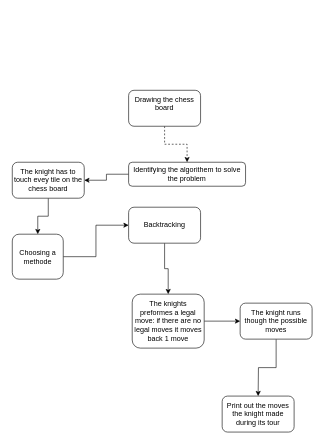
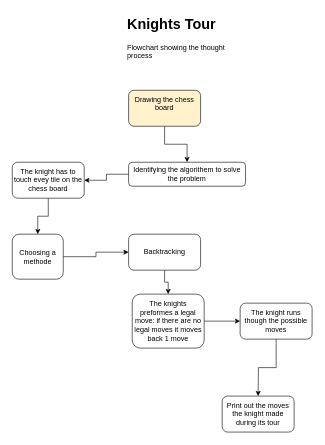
  <mxCell id="0" />
  <mxCell id="1" parent="0" />
- <mxCell id="3" style="edgeStyle=orthogonalEdgeStyle;rounded=0;orthogonalLoop=1;jettySize=auto;html=1;dashed=1;" edge="1" parent="1" source="4" target="6"><mxGeometry relative="1" as="geometry" /></mxCell>
- <mxCell id="4" value="Drawing the chess board&lt;div&gt;&amp;nbsp;&lt;/div&gt;" style="rounded=1;whiteSpace=wrap;html=1;" vertex="1" parent="1"><mxGeometry x="214" y="150" width="120" height="60" as="geometry" /></mxCell>
+ <mxCell id="2" value="&lt;h1 style=&quot;margin-top: 0px;&quot;&gt;Knights Tour&lt;/h1&gt;&lt;p&gt;Flowchart showing the thought process&lt;/p&gt;&lt;p&gt;&lt;br&gt;&lt;/p&gt;" style="text;html=1;whiteSpace=wrap;overflow=hidden;rounded=0;" vertex="1" parent="1"><mxGeometry x="210" y="20" width="180" height="120" as="geometry" /></mxCell>
+ <mxCell id="3" style="edgeStyle=orthogonalEdgeStyle;rounded=0;orthogonalLoop=1;jettySize=auto;html=1;" edge="1" parent="1" source="4" target="6"><mxGeometry relative="1" as="geometry" /></mxCell>
+ <mxCell id="4" value="Drawing the chess board&lt;div&gt;&amp;nbsp;&lt;/div&gt;" style="rounded=1;whiteSpace=wrap;html=1;fillColor=#fff2cc;" vertex="1" parent="1"><mxGeometry x="214" y="150" width="120" height="60" as="geometry" /></mxCell>
  <mxCell id="5" style="edgeStyle=orthogonalEdgeStyle;rounded=0;orthogonalLoop=1;jettySize=auto;html=1;" edge="1" parent="1" source="6" target="8"><mxGeometry relative="1" as="geometry" /></mxCell>
  <mxCell id="6" value="Identifying the algorithem to solve the problem" style="rounded=1;whiteSpace=wrap;html=1;" vertex="1" parent="1"><mxGeometry x="214" y="270" width="195" height="40" as="geometry" /></mxCell>
  <mxCell id="7" style="edgeStyle=orthogonalEdgeStyle;rounded=0;orthogonalLoop=1;jettySize=auto;html=1;entryX=0.5;entryY=0;entryDx=0;entryDy=0;" edge="1" parent="1" source="8" target="10"><mxGeometry relative="1" as="geometry" /></mxCell>
  <mxCell id="8" value="The knight has to touch evey tile on the chess board" style="rounded=1;whiteSpace=wrap;html=1;" vertex="1" parent="1"><mxGeometry x="20" y="270" width="120" height="60" as="geometry" /></mxCell>
  <mxCell id="9" style="edgeStyle=orthogonalEdgeStyle;rounded=0;orthogonalLoop=1;jettySize=auto;html=1;entryX=0;entryY=0.5;entryDx=0;entryDy=0;" edge="1" parent="1" source="10" target="12"><mxGeometry relative="1" as="geometry" /></mxCell>
  <mxCell id="10" value="Choosing a methode" style="rounded=1;whiteSpace=wrap;html=1;" vertex="1" parent="1"><mxGeometry x="20" y="390" width="85" height="75" as="geometry" /></mxCell>
  <mxCell id="11" style="edgeStyle=orthogonalEdgeStyle;rounded=0;orthogonalLoop=1;jettySize=auto;html=1;" edge="1" parent="1" source="12" target="14"><mxGeometry relative="1" as="geometry" /></mxCell>
- <mxCell id="12" value="Backtracking" style="rounded=1;whiteSpace=wrap;html=1;" vertex="1" parent="1"><mxGeometry x="214" y="345" width="120" height="60" as="geometry" /></mxCell>
+ <mxCell id="12" value="Backtracking" style="rounded=1;whiteSpace=wrap;html=1;" vertex="1" parent="1"><mxGeometry x="214" y="390" width="120" height="60" as="geometry" /></mxCell>
  <mxCell id="13" style="edgeStyle=orthogonalEdgeStyle;rounded=0;orthogonalLoop=1;jettySize=auto;html=1;" edge="1" parent="1" source="14" target="16"><mxGeometry relative="1" as="geometry" /></mxCell>
  <mxCell id="14" value="The knights preformes a legal move: if there are no legal moves it moves back 1 move" style="rounded=1;whiteSpace=wrap;html=1;" vertex="1" parent="1"><mxGeometry x="220" y="490" width="120" height="90" as="geometry" /></mxCell>
  <mxCell id="15" style="edgeStyle=orthogonalEdgeStyle;rounded=0;orthogonalLoop=1;jettySize=auto;html=1;" edge="1" parent="1" source="16"><mxGeometry relative="1" as="geometry"><mxPoint x="430" y="660" as="targetPoint" /></mxGeometry></mxCell>
  <mxCell id="16" value="The knight runs though the possible moves" style="rounded=1;whiteSpace=wrap;html=1;" vertex="1" parent="1"><mxGeometry x="400" y="505" width="120" height="60" as="geometry" /></mxCell>
  <mxCell id="17" value="Print out the moves the knight made during its tour" style="rounded=1;whiteSpace=wrap;html=1;" vertex="1" parent="1"><mxGeometry x="370" y="660" width="120" height="60" as="geometry" /></mxCell>
